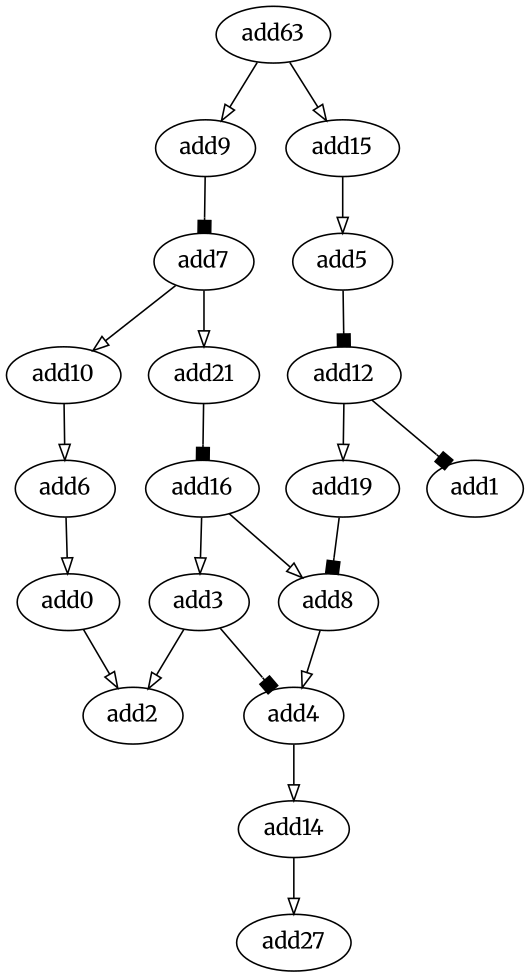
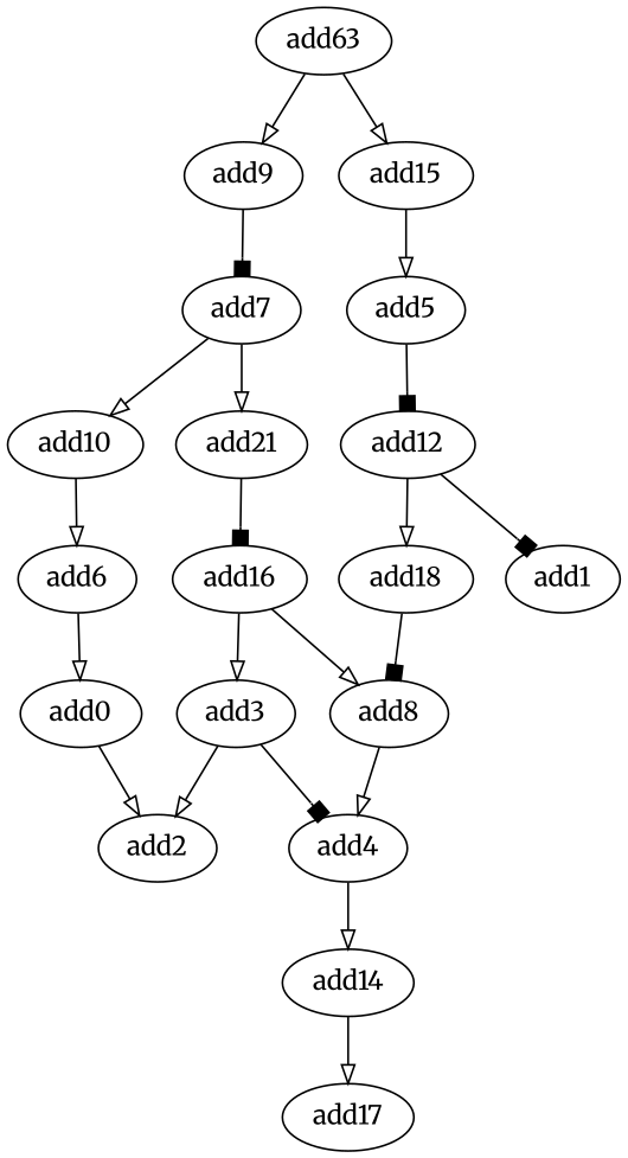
  strict digraph {
    fontname=Merriweather
    node [fontname=Merriweather opcode=add]
    edge [arrowhead=onormal fontname=Merriweather]
    add5
    add12
-   add18 [label=add19]
+   add18
    add1
    add14
-   add17 [label=add27]
+   add17
    add0
    add2
    add8
    add4
    add10
    add6
    n13 [label=add63]
    add9
    add15
    add7
    add3
    n18 [label=add21]
    add16
    add5 -> add12 [arrowhead=box]
    add12 -> add18
    add12 -> add1 [arrowhead=box]
    add18 -> add8 [arrowhead=box]
    add14 -> add17
    add0 -> add2
    add8 -> add4
    add4 -> add14
    add10 -> add6
    add6 -> add0
    n13 -> add9
    n13 -> add15
    add9 -> add7 [arrowhead=box]
    add15 -> add5
    add7 -> add10
    add7 -> n18
    add3 -> add2
    add3 -> add4 [arrowhead=box]
    n18 -> add16 [arrowhead=box]
    add16 -> add8
    add16 -> add3
  }
